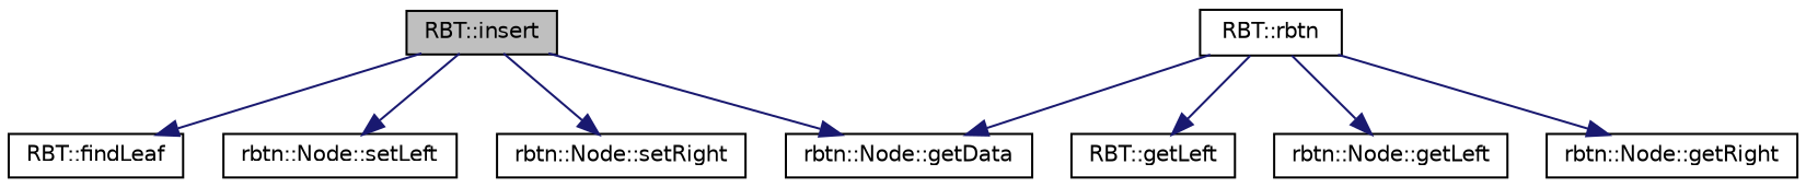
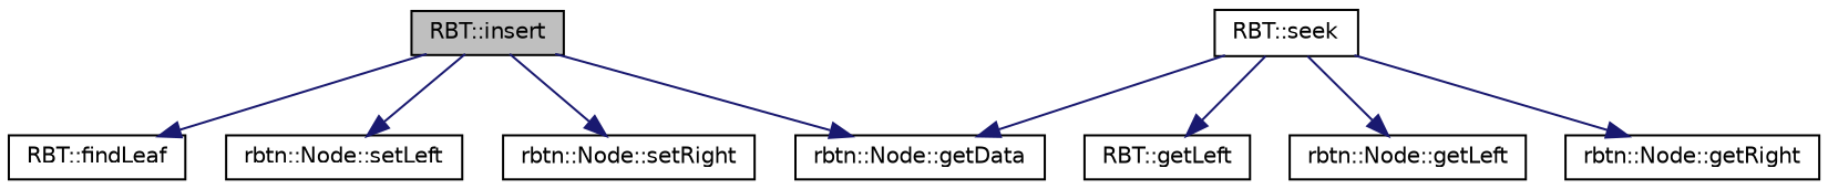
  digraph {
    rankdir=TB
    node [color=black fillcolor=white fontname=Helvetica fontsize=10 shape=record style=filled]
    edge [color=midnightblue fontname=Helvetica fontsize=10 labelfontname=Helvetica labelfontsize=10 style=solid]
    n1 [fillcolor=grey75 fontcolor=black height=0.2 label="RBT::insert" width=0.4]
    n2 [height=0.2 label="rbtn::Node::getData" width=0.4]
    n3 [height=0.2 label="RBT::findLeaf" width=0.4]
    n4 [height=0.2 label="rbtn::Node::setLeft" width=0.4]
    n5 [height=0.2 label="rbtn::Node::setRight" width=0.4]
-   n6 [height=0.2 label="RBT::rbtn" width=0.4]
+   n6 [height=0.2 label="RBT::seek" width=0.4]
    n7 [height=0.2 label="RBT::getLeft" width=0.4]
    n8 [height=0.2 label="rbtn::Node::getLeft" width=0.4]
    n9 [height=0.2 label="rbtn::Node::getRight" width=0.4]
    n1 -> n2
    n1 -> n3
    n1 -> n4
    n1 -> n5
    n6 -> n2
    n6 -> n7
    n6 -> n8
    n6 -> n9
  }
